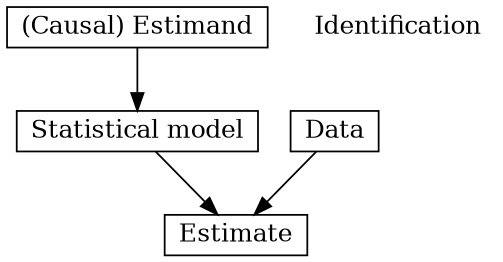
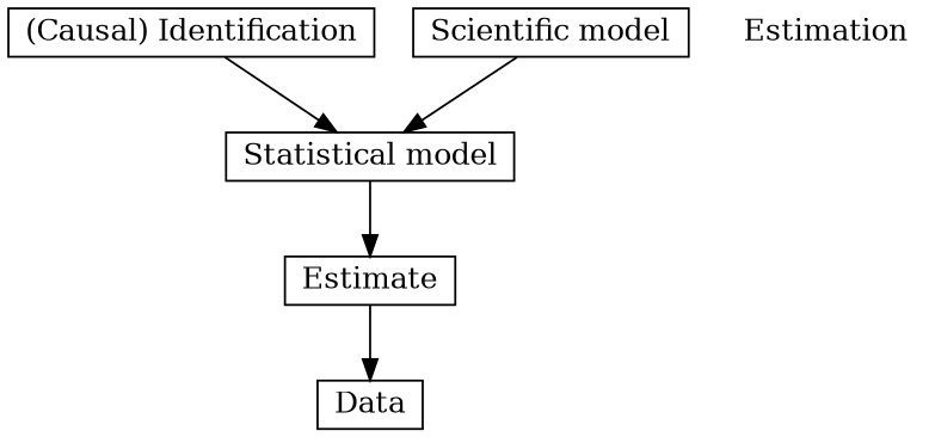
  digraph {
    rankdir=TB
    node [shape=box]
-   n1 [height=0.3 label="(Causal) Estimand" width=0.3]
+   n1 [height=0.3 label="(Causal) Identification" width=0.3]
    n2 [height=0.3 label="Statistical model" width=0.3]
    n3 [height=0.3 label=Estimate width=0.3]
+   n4 [height=0.3 label="Scientific model" width=0.3]
    n5 [height=0.3 label=Data width=0.3]
-   n6 [height=0.3 label=Identification shape=plaintext width=0.3]
+   n7 [height=0.3 label=Estimation shape=plaintext width=0.3]
    n1 -> n2
    n2 -> n3
-   n5 -> n3
+   n4 -> n2
+   n3 -> n5
  }
